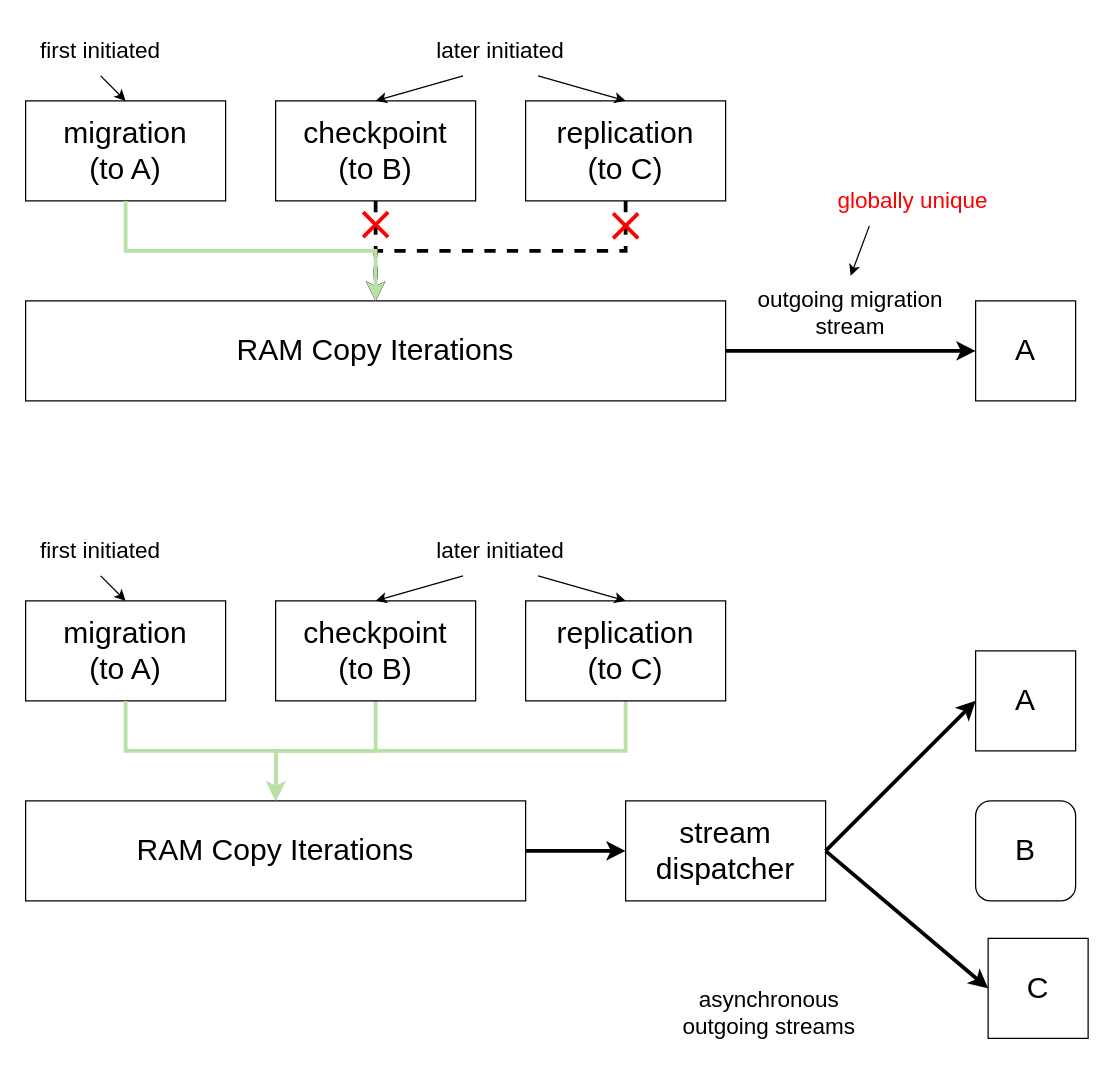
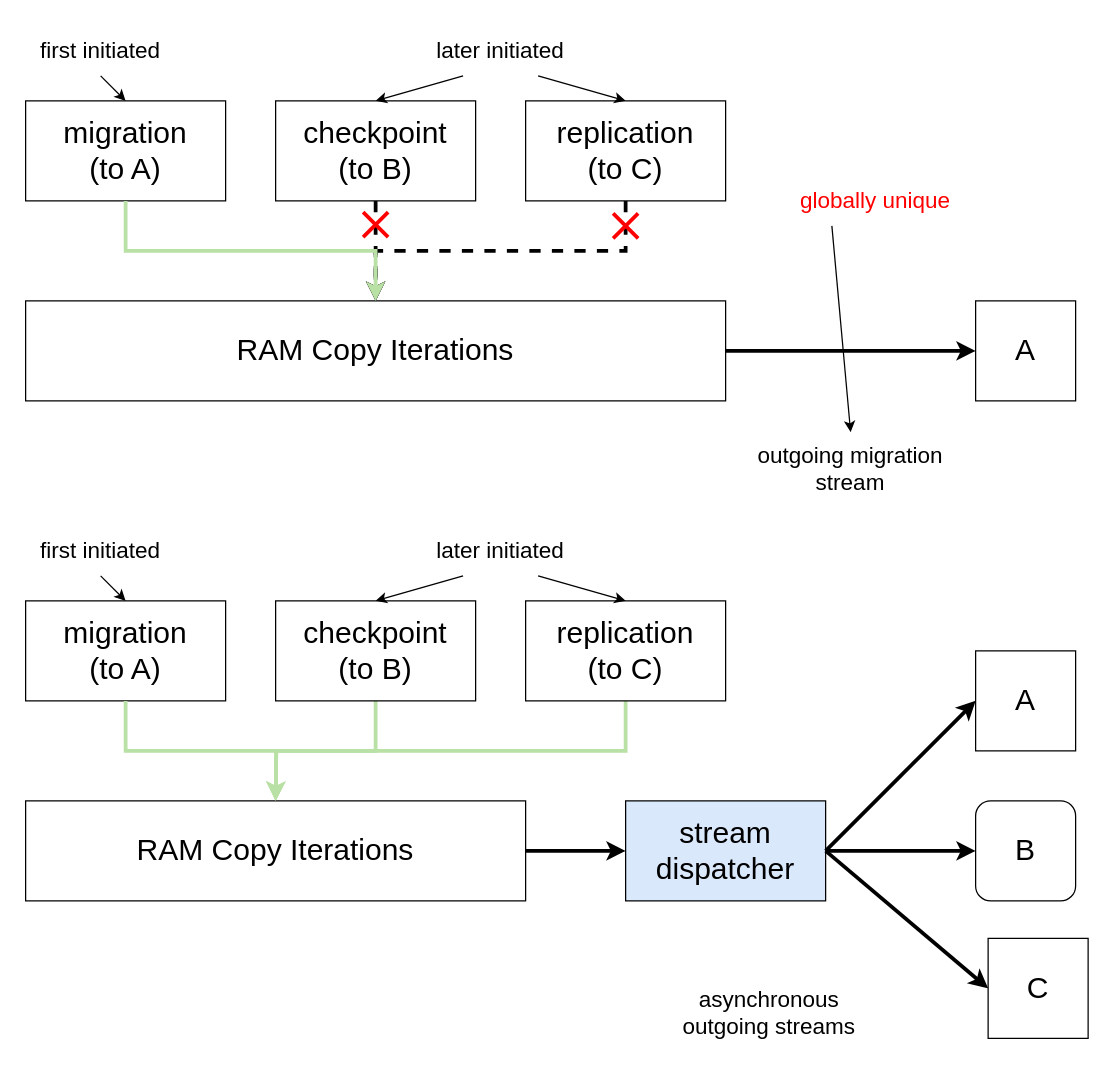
  <mxCell id="0" />
  <mxCell id="1" parent="0" />
  <mxCell id="2" value="&lt;font style=&quot;font-size: 24px;&quot;&gt;migration&lt;br&gt;(to A)&lt;br&gt;&lt;/font&gt;" style="rounded=0;whiteSpace=wrap;html=1;" vertex="1" parent="1"><mxGeometry x="20" y="80" width="160" height="80" as="geometry" /></mxCell>
  <mxCell id="3" style="edgeStyle=orthogonalEdgeStyle;rounded=0;orthogonalLoop=1;jettySize=auto;html=1;exitX=0.5;exitY=1;exitDx=0;exitDy=0;strokeWidth=3;endArrow=classic;endFill=1;dashed=1;" edge="1" parent="1" source="4"><mxGeometry relative="1" as="geometry"><mxPoint x="300" y="240" as="targetPoint" /></mxGeometry></mxCell>
  <mxCell id="4" value="&lt;font style=&quot;font-size: 24px;&quot;&gt;checkpoint&lt;br&gt;(to B)&lt;br&gt;&lt;/font&gt;" style="rounded=0;whiteSpace=wrap;html=1;" vertex="1" parent="1"><mxGeometry x="220" y="80" width="160" height="80" as="geometry" /></mxCell>
  <mxCell id="5" style="edgeStyle=orthogonalEdgeStyle;rounded=0;orthogonalLoop=1;jettySize=auto;html=1;exitX=0.5;exitY=1;exitDx=0;exitDy=0;entryX=0.5;entryY=0;entryDx=0;entryDy=0;strokeWidth=3;dashed=1;" edge="1" parent="1" source="6" target="8"><mxGeometry relative="1" as="geometry" /></mxCell>
  <mxCell id="6" value="&lt;font style=&quot;font-size: 24px;&quot;&gt;replication&lt;br&gt;(to C)&lt;br&gt;&lt;/font&gt;" style="rounded=0;whiteSpace=wrap;html=1;" vertex="1" parent="1"><mxGeometry x="420" y="80" width="160" height="80" as="geometry" /></mxCell>
  <mxCell id="7" style="edgeStyle=orthogonalEdgeStyle;rounded=0;orthogonalLoop=1;jettySize=auto;html=1;exitX=1;exitY=0.5;exitDx=0;exitDy=0;entryX=0;entryY=0.5;entryDx=0;entryDy=0;strokeWidth=3;" edge="1" parent="1" source="8" target="9"><mxGeometry relative="1" as="geometry" /></mxCell>
  <mxCell id="8" value="&lt;font style=&quot;font-size: 24px;&quot;&gt;RAM Copy Iterations&lt;/font&gt;" style="rounded=0;whiteSpace=wrap;html=1;" vertex="1" parent="1"><mxGeometry x="20" y="240" width="560" height="80" as="geometry" /></mxCell>
  <mxCell id="9" value="&lt;font style=&quot;font-size: 24px;&quot;&gt;A&lt;/font&gt;" style="rounded=0;whiteSpace=wrap;html=1;" vertex="1" parent="1"><mxGeometry x="780" y="240" width="80" height="80" as="geometry" /></mxCell>
  <mxCell id="10" style="edgeStyle=orthogonalEdgeStyle;rounded=0;orthogonalLoop=1;jettySize=auto;html=1;exitX=0.5;exitY=1;exitDx=0;exitDy=0;entryX=0.5;entryY=0;entryDx=0;entryDy=0;strokeWidth=3;strokeColor=#B9E0A5;" edge="1" parent="1" source="2" target="8"><mxGeometry relative="1" as="geometry" /></mxCell>
- <mxCell id="11" value="&lt;font style=&quot;font-size: 18px;&quot;&gt;outgoing migration stream&lt;/font&gt;" style="text;html=1;strokeColor=none;fillColor=none;align=center;verticalAlign=middle;whiteSpace=wrap;rounded=0;" vertex="1" parent="1"><mxGeometry x="580" y="220" width="200" height="60" as="geometry" /></mxCell>
+ <mxCell id="11" value="&lt;font style=&quot;font-size: 18px;&quot;&gt;outgoing migration stream&lt;/font&gt;" style="text;html=1;strokeColor=none;fillColor=none;align=center;verticalAlign=middle;whiteSpace=wrap;rounded=0;" vertex="1" parent="1"><mxGeometry x="580" y="345" width="200" height="60" as="geometry" /></mxCell>
  <mxCell id="12" value="&lt;font style=&quot;font-size: 18px;&quot;&gt;first initiated&lt;/font&gt;" style="text;html=1;strokeColor=none;fillColor=none;align=center;verticalAlign=middle;whiteSpace=wrap;rounded=0;" vertex="1" parent="1"><mxGeometry x="20" y="20" width="120" height="40" as="geometry" /></mxCell>
  <mxCell id="13" value="" style="endArrow=classic;html=1;rounded=0;exitX=0.5;exitY=1;exitDx=0;exitDy=0;entryX=0.5;entryY=0;entryDx=0;entryDy=0;" edge="1" parent="1" source="12" target="2"><mxGeometry width="50" height="50" relative="1" as="geometry"><mxPoint x="150" y="60" as="sourcePoint" /><mxPoint x="200" y="10" as="targetPoint" /></mxGeometry></mxCell>
  <mxCell id="14" value="&lt;font style=&quot;font-size: 18px;&quot;&gt;later initiated&lt;/font&gt;" style="text;html=1;strokeColor=none;fillColor=none;align=center;verticalAlign=middle;whiteSpace=wrap;rounded=0;" vertex="1" parent="1"><mxGeometry x="340" y="20" width="120" height="40" as="geometry" /></mxCell>
  <mxCell id="15" value="" style="endArrow=classic;html=1;rounded=0;exitX=0.25;exitY=1;exitDx=0;exitDy=0;entryX=0.5;entryY=0;entryDx=0;entryDy=0;" edge="1" parent="1" source="14" target="4"><mxGeometry width="50" height="50" relative="1" as="geometry"><mxPoint x="540" y="40" as="sourcePoint" /><mxPoint x="590" y="-10" as="targetPoint" /></mxGeometry></mxCell>
  <mxCell id="16" value="" style="endArrow=classic;html=1;rounded=0;exitX=0.75;exitY=1;exitDx=0;exitDy=0;entryX=0.5;entryY=0;entryDx=0;entryDy=0;" edge="1" parent="1" source="14" target="6"><mxGeometry width="50" height="50" relative="1" as="geometry"><mxPoint x="480" y="40" as="sourcePoint" /><mxPoint x="530" y="-10" as="targetPoint" /></mxGeometry></mxCell>
  <mxCell id="17" value="" style="endArrow=none;html=1;rounded=0;endSize=6;strokeWidth=3;strokeColor=#FF0000;" edge="1" parent="1"><mxGeometry width="50" height="50" relative="1" as="geometry"><mxPoint x="510" y="190" as="sourcePoint" /><mxPoint x="490" y="170" as="targetPoint" /></mxGeometry></mxCell>
  <mxCell id="18" value="" style="endArrow=none;html=1;rounded=0;endSize=6;strokeWidth=3;strokeColor=#FF0000;" edge="1" parent="1"><mxGeometry width="50" height="50" relative="1" as="geometry"><mxPoint x="510" y="170" as="sourcePoint" /><mxPoint x="490" y="190" as="targetPoint" /></mxGeometry></mxCell>
  <mxCell id="19" value="" style="endArrow=none;html=1;rounded=0;endSize=6;strokeWidth=3;strokeColor=#FF0000;" edge="1" parent="1"><mxGeometry width="50" height="50" relative="1" as="geometry"><mxPoint x="290" y="189" as="sourcePoint" /><mxPoint x="310" y="169" as="targetPoint" /></mxGeometry></mxCell>
  <mxCell id="20" value="" style="endArrow=none;html=1;rounded=0;endSize=6;strokeWidth=3;strokeColor=#FF0000;" edge="1" parent="1"><mxGeometry width="50" height="50" relative="1" as="geometry"><mxPoint x="290" y="169" as="sourcePoint" /><mxPoint x="310" y="189" as="targetPoint" /></mxGeometry></mxCell>
  <mxCell id="21" value="&lt;font style=&quot;font-size: 24px;&quot;&gt;migration&lt;br&gt;(to A)&lt;br&gt;&lt;/font&gt;" style="rounded=0;whiteSpace=wrap;html=1;" vertex="1" parent="1"><mxGeometry x="20" y="480" width="160" height="80" as="geometry" /></mxCell>
  <mxCell id="22" style="edgeStyle=orthogonalEdgeStyle;rounded=0;orthogonalLoop=1;jettySize=auto;html=1;exitX=0.5;exitY=1;exitDx=0;exitDy=0;strokeWidth=3;endArrow=classic;endFill=1;strokeColor=#B9E0A5;" edge="1" parent="1" source="23"><mxGeometry relative="1" as="geometry"><mxPoint x="220" y="640" as="targetPoint" /></mxGeometry></mxCell>
  <mxCell id="23" value="&lt;font style=&quot;font-size: 24px;&quot;&gt;checkpoint&lt;br&gt;(to B)&lt;br&gt;&lt;/font&gt;" style="rounded=0;whiteSpace=wrap;html=1;" vertex="1" parent="1"><mxGeometry x="220" y="480" width="160" height="80" as="geometry" /></mxCell>
  <mxCell id="24" style="edgeStyle=orthogonalEdgeStyle;rounded=0;orthogonalLoop=1;jettySize=auto;html=1;exitX=0.5;exitY=1;exitDx=0;exitDy=0;strokeWidth=3;strokeColor=#B9E0A5;" edge="1" parent="1" source="25"><mxGeometry relative="1" as="geometry"><mxPoint x="220" y="640" as="targetPoint" /></mxGeometry></mxCell>
  <mxCell id="25" value="&lt;font style=&quot;font-size: 24px;&quot;&gt;replication&lt;br&gt;(to C)&lt;br&gt;&lt;/font&gt;" style="rounded=0;whiteSpace=wrap;html=1;" vertex="1" parent="1"><mxGeometry x="420" y="480" width="160" height="80" as="geometry" /></mxCell>
  <mxCell id="26" style="edgeStyle=orthogonalEdgeStyle;rounded=0;orthogonalLoop=1;jettySize=auto;html=1;exitX=1;exitY=0.5;exitDx=0;exitDy=0;strokeWidth=3;" edge="1" parent="1"><mxGeometry relative="1" as="geometry"><mxPoint x="420" y="680" as="sourcePoint" /><mxPoint x="500" y="680" as="targetPoint" /></mxGeometry></mxCell>
  <mxCell id="27" value="&lt;font style=&quot;font-size: 24px;&quot;&gt;RAM Copy Iterations&lt;/font&gt;" style="rounded=0;whiteSpace=wrap;html=1;" vertex="1" parent="1"><mxGeometry x="20" y="640" width="400" height="80" as="geometry" /></mxCell>
  <mxCell id="28" value="&lt;font style=&quot;font-size: 24px;&quot;&gt;A&lt;/font&gt;" style="rounded=0;whiteSpace=wrap;html=1;" vertex="1" parent="1"><mxGeometry x="780" y="520" width="80" height="80" as="geometry" /></mxCell>
  <mxCell id="29" style="edgeStyle=orthogonalEdgeStyle;rounded=0;orthogonalLoop=1;jettySize=auto;html=1;exitX=0.5;exitY=1;exitDx=0;exitDy=0;strokeWidth=3;strokeColor=#B9E0A5;" edge="1" parent="1" source="21"><mxGeometry relative="1" as="geometry"><mxPoint x="220" y="640" as="targetPoint" /></mxGeometry></mxCell>
  <mxCell id="30" value="&lt;span style=&quot;font-size: 18px;&quot;&gt;asynchronous&lt;br&gt;outgoing streams&lt;br&gt;&lt;/span&gt;" style="text;html=1;strokeColor=none;fillColor=none;align=center;verticalAlign=middle;whiteSpace=wrap;rounded=0;" vertex="1" parent="1"><mxGeometry x="535" y="780" width="160" height="60" as="geometry" /></mxCell>
  <mxCell id="31" value="&lt;font style=&quot;font-size: 18px;&quot;&gt;first initiated&lt;/font&gt;" style="text;html=1;strokeColor=none;fillColor=none;align=center;verticalAlign=middle;whiteSpace=wrap;rounded=0;" vertex="1" parent="1"><mxGeometry x="20" y="420" width="120" height="40" as="geometry" /></mxCell>
  <mxCell id="32" value="" style="endArrow=classic;html=1;rounded=0;exitX=0.5;exitY=1;exitDx=0;exitDy=0;entryX=0.5;entryY=0;entryDx=0;entryDy=0;" edge="1" parent="1" source="31" target="21"><mxGeometry width="50" height="50" relative="1" as="geometry"><mxPoint x="150" y="460" as="sourcePoint" /><mxPoint x="200" y="410" as="targetPoint" /></mxGeometry></mxCell>
  <mxCell id="33" value="&lt;font style=&quot;font-size: 18px;&quot;&gt;later initiated&lt;/font&gt;" style="text;html=1;strokeColor=none;fillColor=none;align=center;verticalAlign=middle;whiteSpace=wrap;rounded=0;" vertex="1" parent="1"><mxGeometry x="340" y="420" width="120" height="40" as="geometry" /></mxCell>
  <mxCell id="34" value="" style="endArrow=classic;html=1;rounded=0;exitX=0.25;exitY=1;exitDx=0;exitDy=0;entryX=0.5;entryY=0;entryDx=0;entryDy=0;" edge="1" parent="1" source="33" target="23"><mxGeometry width="50" height="50" relative="1" as="geometry"><mxPoint x="540" y="440" as="sourcePoint" /><mxPoint x="590" y="390" as="targetPoint" /></mxGeometry></mxCell>
  <mxCell id="35" value="" style="endArrow=classic;html=1;rounded=0;exitX=0.75;exitY=1;exitDx=0;exitDy=0;entryX=0.5;entryY=0;entryDx=0;entryDy=0;" edge="1" parent="1" source="33" target="25"><mxGeometry width="50" height="50" relative="1" as="geometry"><mxPoint x="480" y="440" as="sourcePoint" /><mxPoint x="530" y="390" as="targetPoint" /></mxGeometry></mxCell>
- <mxCell id="36" value="&lt;font color=&quot;#ff0000&quot; style=&quot;font-size: 18px;&quot;&gt;globally unique&lt;/font&gt;" style="text;html=1;strokeColor=none;fillColor=none;align=center;verticalAlign=middle;whiteSpace=wrap;rounded=0;" vertex="1" parent="1"><mxGeometry x="660" y="140" width="140" height="40" as="geometry" /></mxCell>
+ <mxCell id="36" value="&lt;font color=&quot;#ff0000&quot; style=&quot;font-size: 18px;&quot;&gt;globally unique&lt;/font&gt;" style="text;html=1;strokeColor=none;fillColor=none;align=center;verticalAlign=middle;whiteSpace=wrap;rounded=0;" vertex="1" parent="1"><mxGeometry x="630" y="140" width="140" height="40" as="geometry" /></mxCell>
  <mxCell id="37" value="" style="endArrow=classic;html=1;rounded=0;exitX=0.25;exitY=1;exitDx=0;exitDy=0;entryX=0.5;entryY=0;entryDx=0;entryDy=0;" edge="1" parent="1" source="36" target="11"><mxGeometry width="50" height="50" relative="1" as="geometry"><mxPoint x="800" y="170" as="sourcePoint" /><mxPoint x="850" y="120" as="targetPoint" /></mxGeometry></mxCell>
- <mxCell id="39" value="&lt;font style=&quot;font-size: 24px;&quot;&gt;stream&lt;br&gt;dispatcher&lt;br&gt;&lt;/font&gt;" style="rounded=0;whiteSpace=wrap;html=1;" vertex="1" parent="1"><mxGeometry x="500" y="640" width="160" height="80" as="geometry" /></mxCell>
+ <mxCell id="38" style="edgeStyle=orthogonalEdgeStyle;rounded=0;orthogonalLoop=1;jettySize=auto;html=1;exitX=1;exitY=0.5;exitDx=0;exitDy=0;entryX=0;entryY=0.5;entryDx=0;entryDy=0;strokeWidth=3;" edge="1" parent="1" source="39" target="40"><mxGeometry relative="1" as="geometry" /></mxCell>
+ <mxCell id="39" value="&lt;font style=&quot;font-size: 24px;&quot;&gt;stream&lt;br&gt;dispatcher&lt;br&gt;&lt;/font&gt;" style="rounded=0;whiteSpace=wrap;html=1;fillColor=#dae8fc;" vertex="1" parent="1"><mxGeometry x="500" y="640" width="160" height="80" as="geometry" /></mxCell>
  <mxCell id="40" value="&lt;font style=&quot;font-size: 24px;&quot;&gt;B&lt;/font&gt;" style="whiteSpace=wrap;html=1;rounded=1;" vertex="1" parent="1"><mxGeometry x="780" y="640" width="80" height="80" as="geometry" /></mxCell>
  <mxCell id="41" value="&lt;font style=&quot;font-size: 24px;&quot;&gt;C&lt;/font&gt;" style="rounded=0;whiteSpace=wrap;html=1;" vertex="1" parent="1"><mxGeometry x="790" y="750" width="80" height="80" as="geometry" /></mxCell>
  <mxCell id="42" value="" style="endArrow=classic;html=1;rounded=0;entryX=0;entryY=0.5;entryDx=0;entryDy=0;strokeWidth=3;" edge="1" parent="1" target="28"><mxGeometry width="50" height="50" relative="1" as="geometry"><mxPoint x="660" y="680" as="sourcePoint" /><mxPoint x="710" y="630" as="targetPoint" /></mxGeometry></mxCell>
  <mxCell id="43" value="" style="endArrow=classic;html=1;rounded=0;entryX=0;entryY=0.5;entryDx=0;entryDy=0;strokeWidth=3;" edge="1" parent="1" target="41"><mxGeometry width="50" height="50" relative="1" as="geometry"><mxPoint x="660" y="680" as="sourcePoint" /><mxPoint x="810" y="580" as="targetPoint" /></mxGeometry></mxCell>
